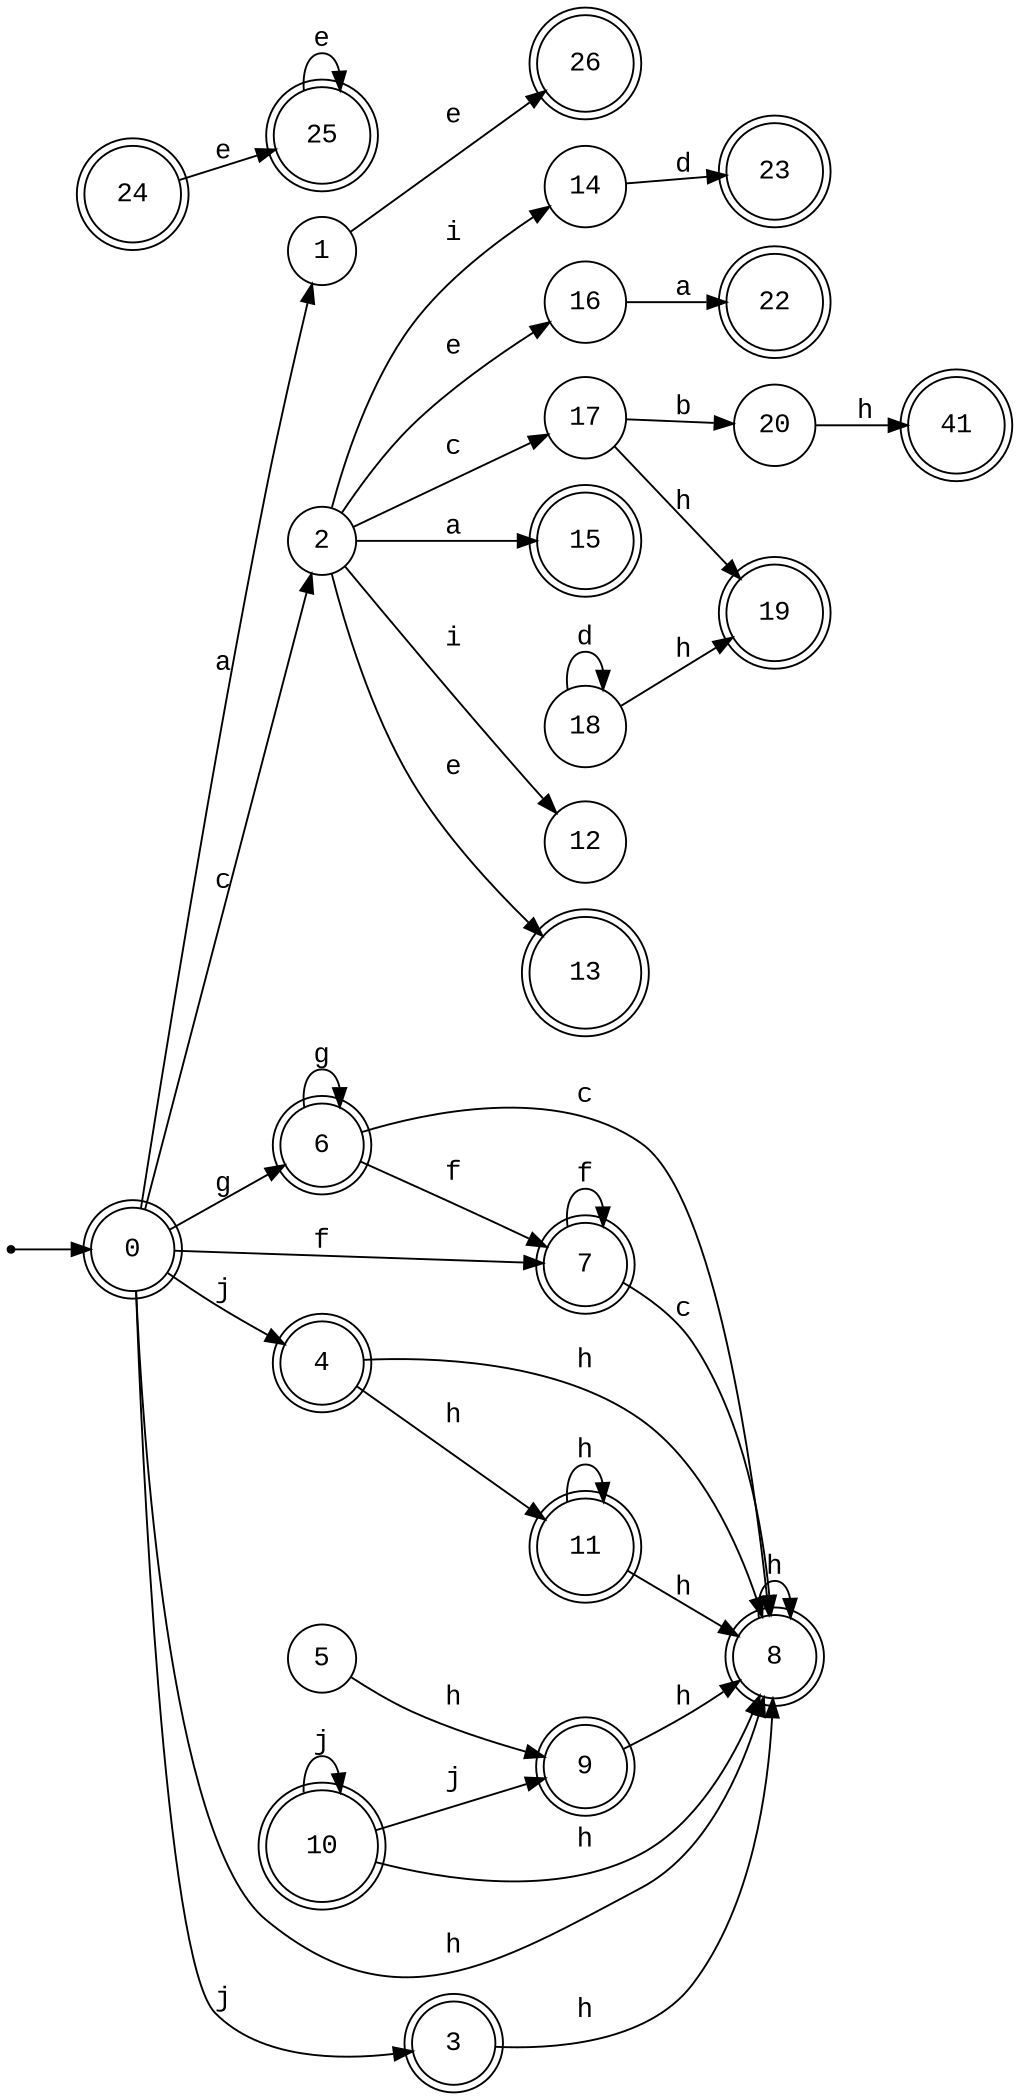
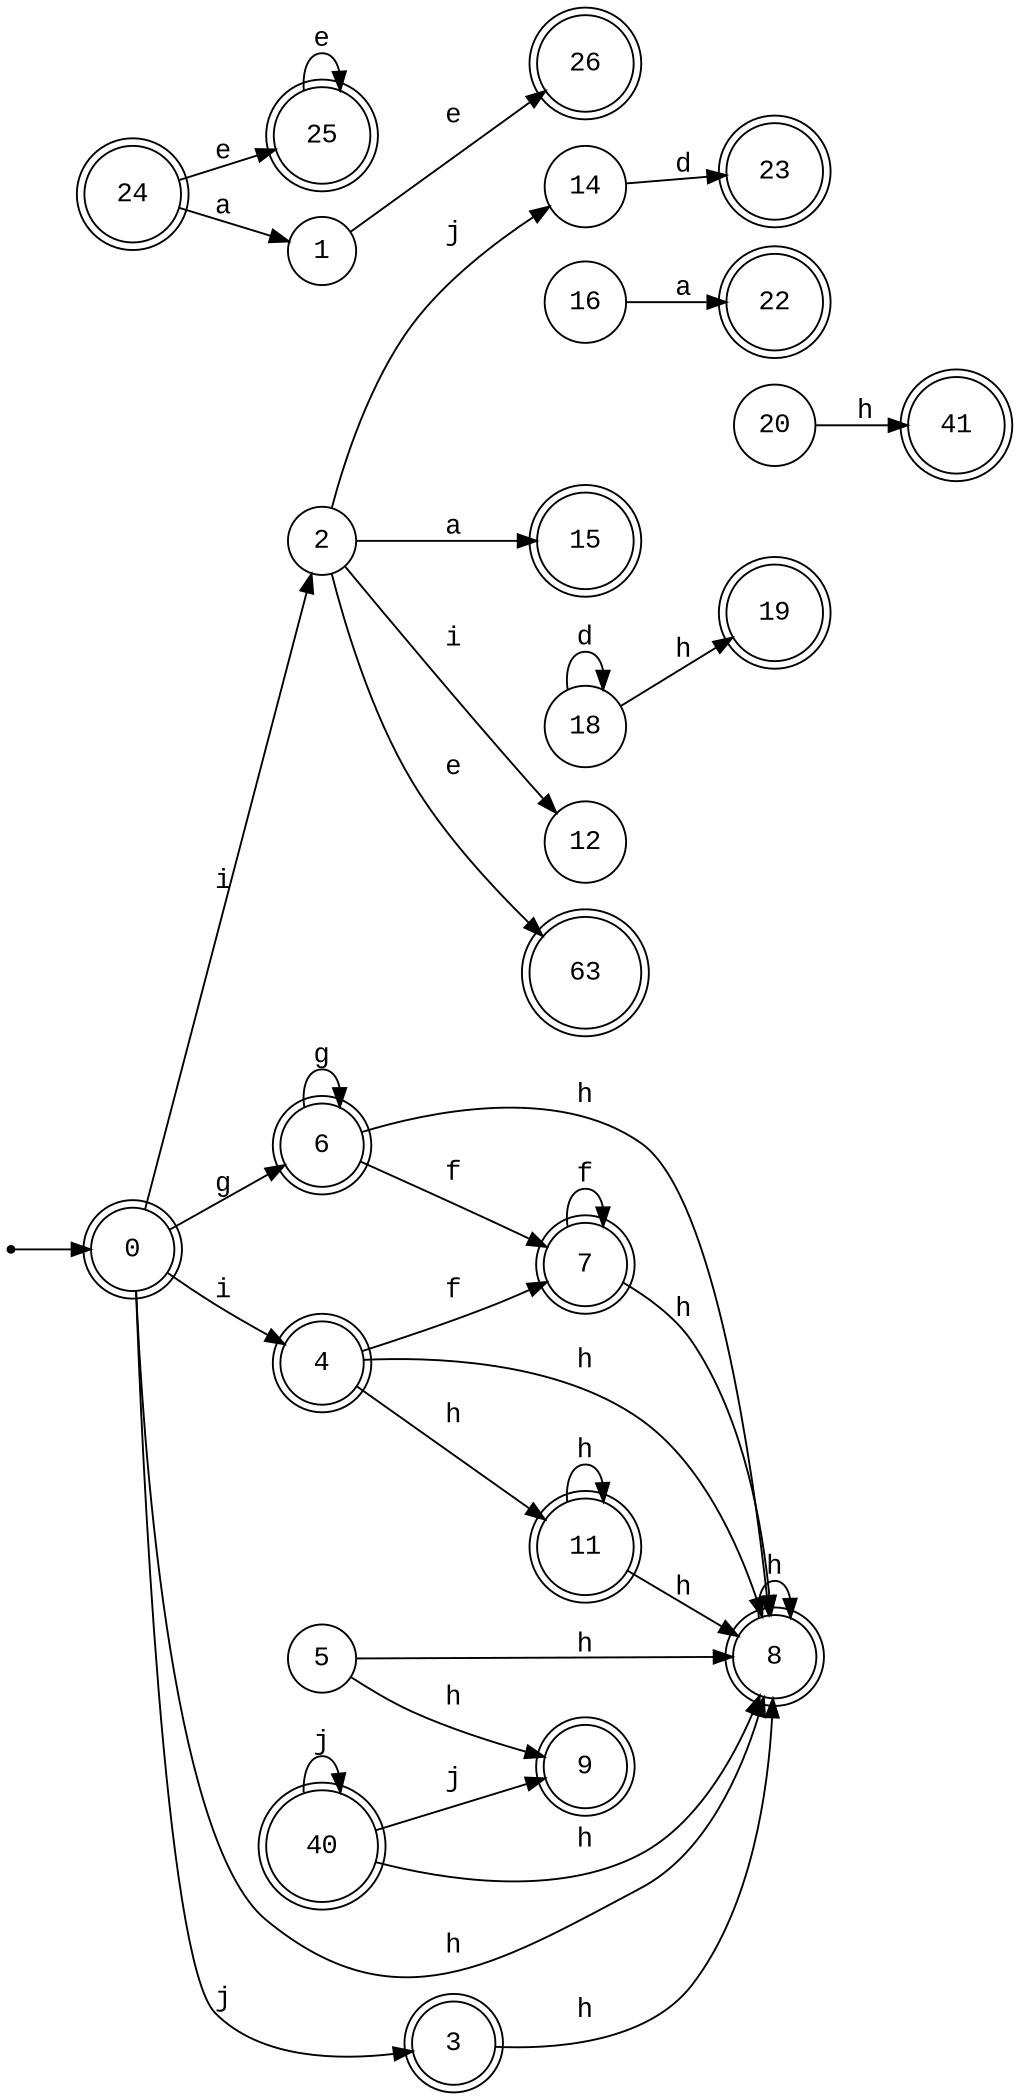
  digraph {
    fontname="Liberation Mono"
    rankdir=LR
    node [fontname="Liberation Mono" shape=doublecircle]
    edge [fontname="Liberation Mono"]
    dummy0 [shape=point]
    0
    1 [shape=circle]
    2 [shape=circle]
    3
    4
    6
    7
    8
    26
    12 [shape=circle]
-   13
+   13 [label=63]
    14 [shape=circle]
    15
    16 [shape=circle]
-   17 [shape=circle]
    11
    5 [shape=circle]
    9
    23
    22
    19
    20 [shape=circle]
-   10
+   10 [label=40]
    24
    25
    18 [shape=circle]
    n28 [label=41]
    dummy0 -> 0
-   0 -> 1 [label=a]
-   0 -> 2 [label=c]
+   24 -> 1 [label=a]
+   0 -> 2 [label=i]
    0 -> 3 [label=j]
-   0 -> 4 [label=j]
+   0 -> 4 [label=i]
    0 -> 6 [label=g]
-   0 -> 7 [label=f]
+   4 -> 7 [label=f]
    0 -> 8 [label=h]
    1 -> 26 [label=e]
    2 -> 12 [label=i]
    2 -> 13 [label=e]
-   2 -> 14 [label=i]
+   2 -> 14 [label=j]
    2 -> 15 [label=a]
-   2 -> 16 [label=e]
-   2 -> 17 [label=c]
    3 -> 8 [label=h]
    4 -> 8 [label=h]
    4 -> 11 [label=h]
    6 -> 6 [label=g]
    6 -> 7 [label=f]
-   6 -> 8 [label=c]
+   6 -> 8 [label=h]
    7 -> 7 [label=f]
-   7 -> 8 [label=c]
+   7 -> 8 [label=h]
    8 -> 8 [label=h]
    14 -> 23 [label=d]
    16 -> 22 [label=a]
-   17 -> 19 [label=h]
-   17 -> 20 [label=b]
    11 -> 8 [label=h]
    11 -> 11 [label=h]
    5 -> 9 [label=h]
-   9 -> 8 [label=h]
+   5 -> 8 [label=h]
    20 -> n28 [label=h]
    10 -> 8 [label=h]
    10 -> 9 [label=j]
    10 -> 10 [label=j]
    24 -> 25 [label=e]
    25 -> 25 [label=e]
    18 -> 19 [label=h]
    18 -> 18 [label=d]
  }
